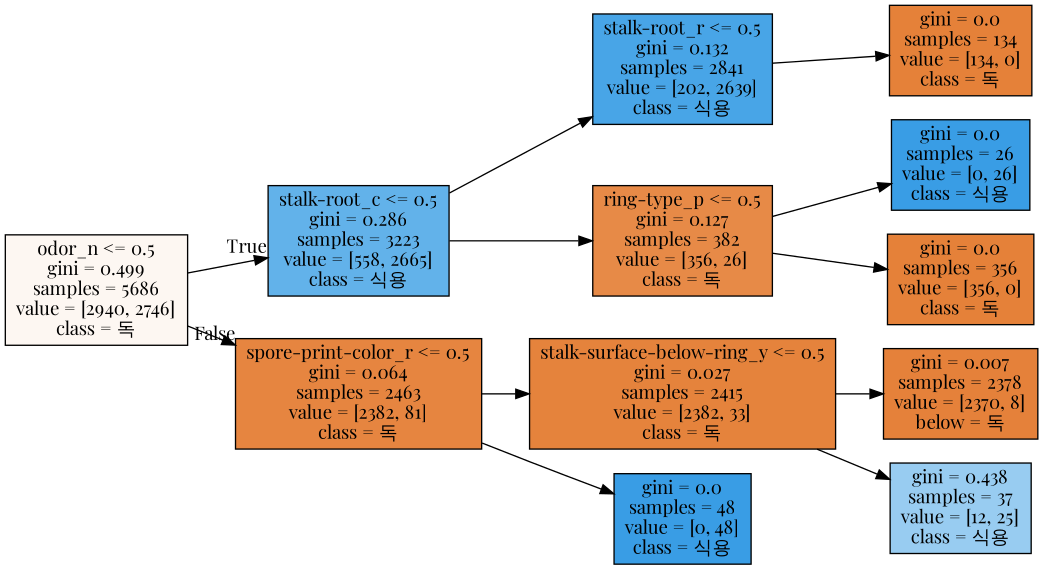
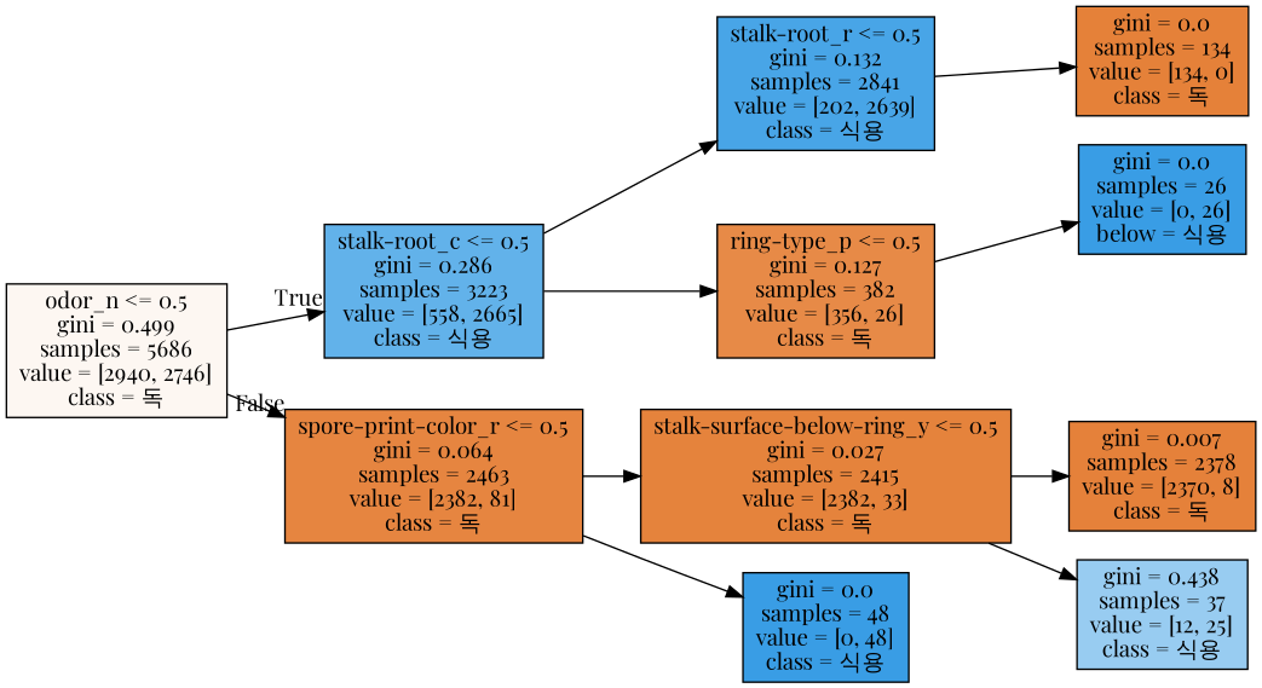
  digraph {
    fontname="Playfair Display"
    rankdir=LR
    node [color=black fillcolor="#399de5" fontname="Playfair Display" shape=box style=filled]
    edge [fontname="Playfair Display"]
    n1 [fillcolor="#fdf7f2" label="odor_n <= 0.5\ngini = 0.499\nsamples = 5686\nvalue = [2940, 2746]\nclass = 독"]
    n2 [fillcolor="#62b2ea" label="stalk-root_c <= 0.5\ngini = 0.286\nsamples = 3223\nvalue = [558, 2665]\nclass = 식용"]
    n3 [fillcolor="#e68540" label="spore-print-color_r <= 0.5\ngini = 0.064\nsamples = 2463\nvalue = [2382, 81]\nclass = 독"]
    n4 [fillcolor="#48a5e7" label="stalk-root_r <= 0.5\ngini = 0.132\nsamples = 2841\nvalue = [202, 2639]\nclass = 식용"]
    n5 [fillcolor="#e78a47" label="ring-type_p <= 0.5\ngini = 0.127\nsamples = 382\nvalue = [356, 26]\nclass = 독"]
    n6 [fillcolor="#e5833c" label="stalk-surface-below-ring_y <= 0.5\ngini = 0.027\nsamples = 2415\nvalue = [2382, 33]\nclass = 독"]
    n7 [label="gini = 0.0\nsamples = 48\nvalue = [0, 48]\nclass = 식용"]
    n8 [fillcolor="#e58139" label="gini = 0.0\nsamples = 134\nvalue = [134, 0]\nclass = 독"]
-   n9 [label="gini = 0.0\nsamples = 26\nvalue = [0, 26]\nclass = 식용"]
-   n10 [fillcolor="#e58139" label="gini = 0.0\nsamples = 356\nvalue = [356, 0]\nclass = 독"]
-   n11 [fillcolor="#e5813a" label="gini = 0.007\nsamples = 2378\nvalue = [2370, 8]\nbelow = 독"]
+   n9 [label="gini = 0.0\nsamples = 26\nvalue = [0, 26]\nbelow = 식용"]
+   n11 [fillcolor="#e5813a" label="gini = 0.007\nsamples = 2378\nvalue = [2370, 8]\nclass = 독"]
    n12 [fillcolor="#98ccf1" label="gini = 0.438\nsamples = 37\nvalue = [12, 25]\nclass = 식용"]
    n1 -> n2 [headlabel=True labelangle=45 labeldistance=2.5]
    n1 -> n3 [headlabel=False labelangle=-45 labeldistance=2.5]
    n2 -> n4
    n2 -> n5
    n3 -> n6
    n3 -> n7
    n4 -> n8
    n5 -> n9
-   n5 -> n10
    n6 -> n11
    n6 -> n12
  }
